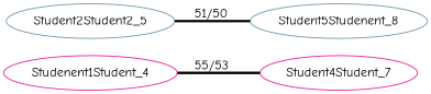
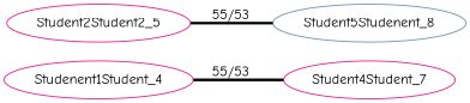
  digraph {
    fontname="Comic Neue"
    rankdir=LR
    node [color="#EC2198" fontname="Comic Neue"]
    edge [dir=none fontname="Comic Neue"]
    n1 [label=Studenent1Student_4]
    Student4Student_7
    Student5Studenent_8 [color="#7298AE"]
-   Student2Student2_5 [color="#7298AE"]
+   Student2Student2_5
    n1 -> Student4Student_7 [label="55/53 " penwidth=2.7]
-   Student2Student2_5 -> Student5Studenent_8 [label="51/50 " penwidth=2.525]
+   Student2Student2_5 -> Student5Studenent_8 [label="55/53 " penwidth=2.525]
  }
